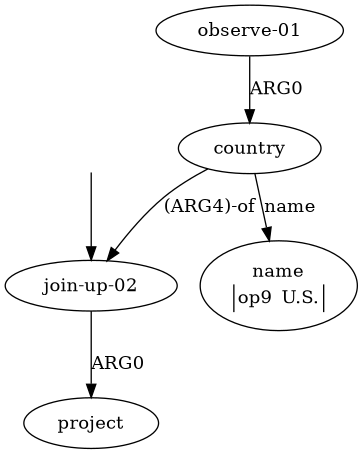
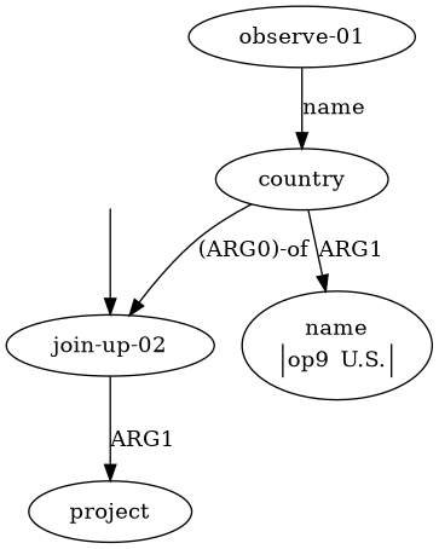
  digraph {
    top [style=invis]
    n2 [label=<<table align="center" border="0" cellspacing="0"><tr><td colspan="2">join-up-02</td></tr></table>>]
    n3 [label=<<table align="center" border="0" cellspacing="0"><tr><td colspan="2">project</td></tr></table>>]
    n4 [label=<<table align="center" border="0" cellspacing="0"><tr><td colspan="2">observe-01</td></tr></table>>]
    n5 [label=<<table align="center" border="0" cellspacing="0"><tr><td colspan="2">country</td></tr></table>>]
    n6 [label=<<table align="center" border="0" cellspacing="0"><tr><td colspan="2">name</td></tr><tr><td sides="l" border="1" align="left">op9</td><td sides="r" border="1" align="left">U.S.</td></tr></table>>]
    top -> n2
-   n2 -> n3 [label=ARG0]
-   n4 -> n5 [label=ARG0]
-   n5 -> n2 [label="(ARG4)-of"]
-   n5 -> n6 [label=name]
+   n2 -> n3 [label=ARG1]
+   n4 -> n5 [label=name]
+   n5 -> n2 [label="(ARG0)-of"]
+   n5 -> n6 [label=ARG1]
  }
